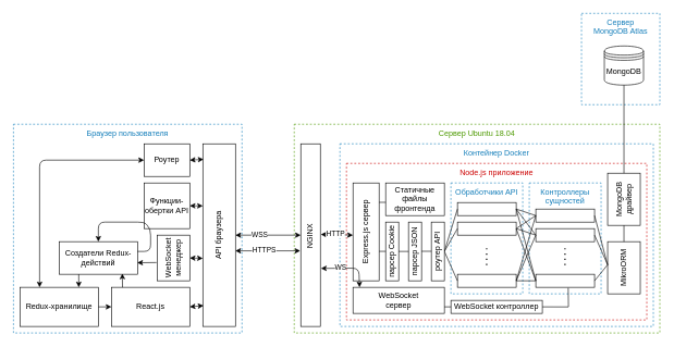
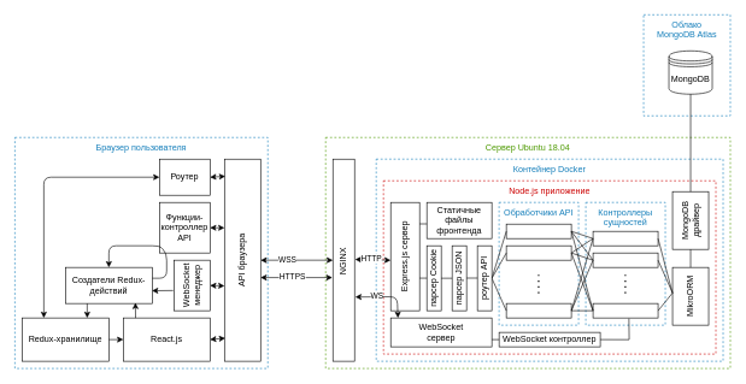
  <mxCell id="0" />
  <mxCell id="1" parent="0" />
  <mxCell id="2" value="Сервер Ubuntu 18.04" style="fillColor=none;dashed=1;verticalAlign=top;fontStyle=0;fontColor=#4D9900;strokeColor=#4D9900;" vertex="1" parent="1"><mxGeometry x="450" y="190" width="560" height="320" as="geometry" /></mxCell>
  <mxCell id="3" value="Контейнер Docker" style="fillColor=none;strokeColor=#147EBA;dashed=1;verticalAlign=top;fontStyle=0;fontColor=#147EBA;" vertex="1" parent="1"><mxGeometry x="520" y="220" width="480" height="280" as="geometry" /></mxCell>
  <mxCell id="4" value="Node.js приложение" style="fillColor=none;dashed=1;verticalAlign=top;fontStyle=0;fontColor=#CC0000;strokeColor=#CC0000;" vertex="1" parent="1"><mxGeometry x="530" y="250" width="460" height="240" as="geometry" /></mxCell>
  <mxCell id="5" value="Обработчики API" style="fillColor=none;strokeColor=#147EBA;dashed=1;verticalAlign=top;fontStyle=0;fontColor=#147EBA;" vertex="1" parent="1"><mxGeometry x="690" y="280" width="110" height="170" as="geometry" /></mxCell>
- <mxCell id="6" value="Сервер&#10;MongoDB Atlas" style="fillColor=none;strokeColor=#147EBA;dashed=1;verticalAlign=top;fontStyle=0;fontColor=#147EBA;" vertex="1" parent="1"><mxGeometry x="890" y="20" width="120" height="140" as="geometry" /></mxCell>
+ <mxCell id="6" value="Облако&#10;MongoDB Atlas" style="fillColor=none;strokeColor=#147EBA;dashed=1;verticalAlign=top;fontStyle=0;fontColor=#147EBA;" vertex="1" parent="1"><mxGeometry x="890" y="20" width="120" height="140" as="geometry" /></mxCell>
  <mxCell id="7" value="" style="shape=datastore;whiteSpace=wrap;html=1;" vertex="1" parent="1"><mxGeometry x="925" y="70" width="60" height="60" as="geometry" /></mxCell>
  <mxCell id="8" value="MongoDB" style="text;html=1;strokeColor=none;fillColor=none;align=center;verticalAlign=middle;whiteSpace=wrap;rounded=0;" vertex="1" parent="1"><mxGeometry x="900" y="100" width="110" height="20" as="geometry" /></mxCell>
  <mxCell id="9" value="NGINX&amp;nbsp;" style="rounded=0;whiteSpace=wrap;html=1;horizontal=0;" vertex="1" parent="1"><mxGeometry x="460" y="220" width="30" height="280" as="geometry" /></mxCell>
  <mxCell id="10" value="Express.js сервер" style="rounded=0;whiteSpace=wrap;html=1;horizontal=0;" vertex="1" parent="1"><mxGeometry x="540" y="280" width="40" height="150" as="geometry" /></mxCell>
  <mxCell id="11" value="Статичные файлы фронтенда" style="rounded=0;whiteSpace=wrap;html=1;" vertex="1" parent="1"><mxGeometry x="590" y="280" width="90" height="50" as="geometry" /></mxCell>
  <mxCell id="12" value="WebSocket&lt;br&gt;сервер" style="rounded=0;whiteSpace=wrap;html=1;" vertex="1" parent="1"><mxGeometry x="540" y="440" width="140" height="40" as="geometry" /></mxCell>
  <mxCell id="13" value="" style="rounded=0;whiteSpace=wrap;html=1;" vertex="1" parent="1"><mxGeometry x="700" y="310" width="90" height="20" as="geometry" /></mxCell>
  <mxCell id="14" value="" style="rounded=0;whiteSpace=wrap;html=1;" vertex="1" parent="1"><mxGeometry x="700" y="340" width="90" height="20" as="geometry" /></mxCell>
  <mxCell id="15" value="" style="rounded=0;whiteSpace=wrap;html=1;" vertex="1" parent="1"><mxGeometry x="700" y="420" width="90" height="20" as="geometry" /></mxCell>
  <mxCell id="16" value="парсер JSON" style="rounded=0;whiteSpace=wrap;html=1;horizontal=0;" vertex="1" parent="1"><mxGeometry x="625" y="340" width="20" height="90" as="geometry" /></mxCell>
  <mxCell id="17" value="парсер Cookie" style="rounded=0;whiteSpace=wrap;html=1;horizontal=0;" vertex="1" parent="1"><mxGeometry x="590" y="340" width="20" height="90" as="geometry" /></mxCell>
  <mxCell id="18" value="" style="endArrow=none;dashed=1;html=1;dashPattern=1 3;strokeWidth=2;" edge="1" parent="1"><mxGeometry width="50" height="50" relative="1" as="geometry"><mxPoint x="744.71" y="380" as="sourcePoint" /><mxPoint x="744.71" y="410" as="targetPoint" /><Array as="points" /></mxGeometry></mxCell>
  <mxCell id="19" value="Контроллеры&#10;сущностей" style="fillColor=none;strokeColor=#147EBA;dashed=1;verticalAlign=top;fontStyle=0;fontColor=#147EBA;" vertex="1" parent="1"><mxGeometry x="810" y="280" width="110" height="170" as="geometry" /></mxCell>
  <mxCell id="20" value="" style="rounded=0;whiteSpace=wrap;html=1;" vertex="1" parent="1"><mxGeometry x="820" y="320" width="90" height="20" as="geometry" /></mxCell>
  <mxCell id="21" value="" style="rounded=0;whiteSpace=wrap;html=1;" vertex="1" parent="1"><mxGeometry x="820" y="350" width="90" height="20" as="geometry" /></mxCell>
  <mxCell id="22" value="" style="rounded=0;whiteSpace=wrap;html=1;" vertex="1" parent="1"><mxGeometry x="820" y="420" width="90" height="20" as="geometry" /></mxCell>
  <mxCell id="23" value="" style="endArrow=none;dashed=1;html=1;dashPattern=1 3;strokeWidth=2;fontColor=#CC0000;" edge="1" parent="1"><mxGeometry width="50" height="50" relative="1" as="geometry"><mxPoint x="864.71" y="380" as="sourcePoint" /><mxPoint x="864.71" y="410" as="targetPoint" /><Array as="points" /></mxGeometry></mxCell>
  <mxCell id="24" value="WebSocket контроллер" style="rounded=0;whiteSpace=wrap;html=1;" vertex="1" parent="1"><mxGeometry x="690" y="460" width="140" height="20" as="geometry" /></mxCell>
  <mxCell id="25" value="MikroORM" style="rounded=0;whiteSpace=wrap;html=1;horizontal=0;" vertex="1" parent="1"><mxGeometry x="930" y="370" width="50" height="80" as="geometry" /></mxCell>
  <mxCell id="26" value="MongoDB&lt;br&gt;драйвер" style="rounded=0;whiteSpace=wrap;html=1;horizontal=0;" vertex="1" parent="1"><mxGeometry x="930" y="265" width="50" height="80" as="geometry" /></mxCell>
  <mxCell id="27" value="" style="endArrow=none;html=1;fontColor=#CC0000;exitX=1;exitY=0.75;exitDx=0;exitDy=0;" edge="1" parent="1" source="12"><mxGeometry width="50" height="50" relative="1" as="geometry"><mxPoint x="640" y="520" as="sourcePoint" /><mxPoint x="690" y="470" as="targetPoint" /></mxGeometry></mxCell>
  <mxCell id="28" value="" style="endArrow=none;html=1;fontColor=#CC0000;entryX=0;entryY=0.5;entryDx=0;entryDy=0;" edge="1" parent="1" source="17" target="16"><mxGeometry width="50" height="50" relative="1" as="geometry"><mxPoint x="590" y="435" as="sourcePoint" /><mxPoint x="630" y="385" as="targetPoint" /></mxGeometry></mxCell>
  <mxCell id="29" value="" style="endArrow=none;html=1;fontColor=#CC0000;" edge="1" parent="1"><mxGeometry width="50" height="50" relative="1" as="geometry"><mxPoint x="580" y="384.86" as="sourcePoint" /><mxPoint x="590" y="384.86" as="targetPoint" /></mxGeometry></mxCell>
  <mxCell id="30" value="" style="endArrow=none;html=1;fontColor=#CC0000;" edge="1" parent="1"><mxGeometry width="50" height="50" relative="1" as="geometry"><mxPoint x="580" y="309.72" as="sourcePoint" /><mxPoint x="590" y="309.72" as="targetPoint" /></mxGeometry></mxCell>
  <mxCell id="31" value="" style="endArrow=none;html=1;fontColor=#CC0000;entryX=0;entryY=0.5;entryDx=0;entryDy=0;" edge="1" parent="1" target="13"><mxGeometry width="50" height="50" relative="1" as="geometry"><mxPoint x="680" y="385" as="sourcePoint" /><mxPoint x="730" y="335" as="targetPoint" /></mxGeometry></mxCell>
  <mxCell id="32" value="" style="endArrow=none;html=1;fontColor=#CC0000;entryX=0;entryY=0.5;entryDx=0;entryDy=0;" edge="1" parent="1" target="14"><mxGeometry width="50" height="50" relative="1" as="geometry"><mxPoint x="680" y="385" as="sourcePoint" /><mxPoint x="730" y="335" as="targetPoint" /></mxGeometry></mxCell>
  <mxCell id="33" value="" style="endArrow=none;html=1;fontColor=#CC0000;entryX=0;entryY=0.5;entryDx=0;entryDy=0;" edge="1" parent="1" target="15"><mxGeometry width="50" height="50" relative="1" as="geometry"><mxPoint x="680" y="385" as="sourcePoint" /><mxPoint x="730" y="335" as="targetPoint" /></mxGeometry></mxCell>
  <mxCell id="34" value="роутер API" style="rounded=0;whiteSpace=wrap;html=1;horizontal=0;" vertex="1" parent="1"><mxGeometry x="660" y="340" width="20" height="90" as="geometry" /></mxCell>
  <mxCell id="35" value="" style="endArrow=none;html=1;fontColor=#CC0000;entryX=0;entryY=0.5;entryDx=0;entryDy=0;" edge="1" parent="1"><mxGeometry width="50" height="50" relative="1" as="geometry"><mxPoint x="645" y="384.76" as="sourcePoint" /><mxPoint x="660" y="384.76" as="targetPoint" /></mxGeometry></mxCell>
  <mxCell id="36" value="" style="endArrow=none;html=1;strokeColor=#000000;fontColor=#000000;exitX=1;exitY=0.5;exitDx=0;exitDy=0;" edge="1" parent="1" source="15"><mxGeometry width="50" height="50" relative="1" as="geometry"><mxPoint x="770" y="380" as="sourcePoint" /><mxPoint x="820" y="330" as="targetPoint" /></mxGeometry></mxCell>
  <mxCell id="37" value="" style="endArrow=none;html=1;strokeColor=#000000;fontColor=#000000;exitX=1;exitY=0.5;exitDx=0;exitDy=0;entryX=0;entryY=0.5;entryDx=0;entryDy=0;" edge="1" parent="1" source="13" target="20"><mxGeometry width="50" height="50" relative="1" as="geometry"><mxPoint x="790" y="390" as="sourcePoint" /><mxPoint x="840" y="340" as="targetPoint" /></mxGeometry></mxCell>
  <mxCell id="38" value="" style="endArrow=none;html=1;strokeColor=#000000;fontColor=#000000;exitX=1;exitY=0.5;exitDx=0;exitDy=0;" edge="1" parent="1" source="14"><mxGeometry width="50" height="50" relative="1" as="geometry"><mxPoint x="770" y="380" as="sourcePoint" /><mxPoint x="820" y="330" as="targetPoint" /></mxGeometry></mxCell>
  <mxCell id="39" value="" style="endArrow=none;html=1;strokeColor=#000000;fontColor=#000000;entryX=0;entryY=0.5;entryDx=0;entryDy=0;" edge="1" parent="1" target="21"><mxGeometry width="50" height="50" relative="1" as="geometry"><mxPoint x="790" y="320" as="sourcePoint" /><mxPoint x="830" y="360" as="targetPoint" /></mxGeometry></mxCell>
  <mxCell id="40" value="" style="endArrow=none;html=1;strokeColor=#000000;fontColor=#000000;entryX=0;entryY=0.5;entryDx=0;entryDy=0;exitX=1;exitY=0.5;exitDx=0;exitDy=0;" edge="1" parent="1" source="14" target="21"><mxGeometry width="50" height="50" relative="1" as="geometry"><mxPoint x="780" y="420" as="sourcePoint" /><mxPoint x="830" y="370" as="targetPoint" /></mxGeometry></mxCell>
  <mxCell id="41" value="" style="endArrow=none;html=1;strokeColor=#000000;fontColor=#000000;entryX=0;entryY=0.5;entryDx=0;entryDy=0;exitX=1;exitY=0.5;exitDx=0;exitDy=0;" edge="1" parent="1" source="15" target="21"><mxGeometry width="50" height="50" relative="1" as="geometry"><mxPoint x="780" y="420" as="sourcePoint" /><mxPoint x="830" y="370" as="targetPoint" /></mxGeometry></mxCell>
  <mxCell id="42" value="" style="endArrow=none;html=1;strokeColor=#000000;fontColor=#000000;entryX=0;entryY=0.5;entryDx=0;entryDy=0;" edge="1" parent="1" target="22"><mxGeometry width="50" height="50" relative="1" as="geometry"><mxPoint x="790" y="320" as="sourcePoint" /><mxPoint x="800" y="370" as="targetPoint" /></mxGeometry></mxCell>
  <mxCell id="43" value="" style="endArrow=none;html=1;strokeColor=#000000;fontColor=#000000;entryX=0;entryY=0.5;entryDx=0;entryDy=0;" edge="1" parent="1" target="22"><mxGeometry width="50" height="50" relative="1" as="geometry"><mxPoint x="790" y="350" as="sourcePoint" /><mxPoint x="790" y="400" as="targetPoint" /></mxGeometry></mxCell>
  <mxCell id="44" value="" style="endArrow=none;html=1;strokeColor=#000000;fontColor=#000000;exitX=1;exitY=0.5;exitDx=0;exitDy=0;" edge="1" parent="1" source="15"><mxGeometry width="50" height="50" relative="1" as="geometry"><mxPoint x="690" y="450" as="sourcePoint" /><mxPoint x="820" y="430" as="targetPoint" /></mxGeometry></mxCell>
  <mxCell id="45" value="" style="endArrow=none;html=1;strokeColor=#000000;fontColor=#000000;entryX=0.739;entryY=0.917;entryDx=0;entryDy=0;entryPerimeter=0;" edge="1" parent="1" target="4"><mxGeometry width="50" height="50" relative="1" as="geometry"><mxPoint x="830" y="470" as="sourcePoint" /><mxPoint x="880" y="420" as="targetPoint" /></mxGeometry></mxCell>
  <mxCell id="46" value="" style="endArrow=none;html=1;strokeColor=#000000;fontColor=#000000;entryX=0.552;entryY=1.043;entryDx=0;entryDy=0;entryPerimeter=0;" edge="1" parent="1" target="22"><mxGeometry width="50" height="50" relative="1" as="geometry"><mxPoint x="870" y="470" as="sourcePoint" /><mxPoint x="920" y="420" as="targetPoint" /></mxGeometry></mxCell>
  <mxCell id="47" value="" style="endArrow=none;html=1;strokeColor=#000000;fontColor=#000000;exitX=1;exitY=0.5;exitDx=0;exitDy=0;entryX=0.012;entryY=0.433;entryDx=0;entryDy=0;entryPerimeter=0;" edge="1" parent="1" source="22" target="25"><mxGeometry width="50" height="50" relative="1" as="geometry"><mxPoint x="910" y="480" as="sourcePoint" /><mxPoint x="960" y="430" as="targetPoint" /></mxGeometry></mxCell>
  <mxCell id="48" value="" style="endArrow=none;html=1;strokeColor=#000000;fontColor=#000000;entryX=0.003;entryY=0.445;entryDx=0;entryDy=0;entryPerimeter=0;exitX=1;exitY=0.5;exitDx=0;exitDy=0;" edge="1" parent="1" source="21" target="25"><mxGeometry width="50" height="50" relative="1" as="geometry"><mxPoint x="870" y="440" as="sourcePoint" /><mxPoint x="920" y="390" as="targetPoint" /></mxGeometry></mxCell>
  <mxCell id="49" value="" style="endArrow=none;html=1;strokeColor=#000000;fontColor=#000000;entryX=-0.007;entryY=0.433;entryDx=0;entryDy=0;entryPerimeter=0;exitX=1;exitY=0.5;exitDx=0;exitDy=0;" edge="1" parent="1" source="20" target="25"><mxGeometry width="50" height="50" relative="1" as="geometry"><mxPoint x="870" y="440" as="sourcePoint" /><mxPoint x="920" y="390" as="targetPoint" /></mxGeometry></mxCell>
  <mxCell id="50" value="" style="endArrow=none;html=1;strokeColor=#000000;fontColor=#000000;entryX=0.5;entryY=1;entryDx=0;entryDy=0;exitX=0.5;exitY=0;exitDx=0;exitDy=0;" edge="1" parent="1" source="25" target="26"><mxGeometry width="50" height="50" relative="1" as="geometry"><mxPoint x="900" y="410" as="sourcePoint" /><mxPoint x="950" y="360" as="targetPoint" /></mxGeometry></mxCell>
  <mxCell id="51" value="" style="endArrow=none;html=1;strokeColor=#000000;fontColor=#000000;entryX=0.5;entryY=1;entryDx=0;entryDy=0;exitX=0.5;exitY=0;exitDx=0;exitDy=0;" edge="1" parent="1" source="26" target="7"><mxGeometry width="50" height="50" relative="1" as="geometry"><mxPoint x="740" y="220" as="sourcePoint" /><mxPoint x="790" y="170" as="targetPoint" /></mxGeometry></mxCell>
  <mxCell id="52" value="Браузер пользователя" style="fillColor=none;strokeColor=#147EBA;dashed=1;verticalAlign=top;fontStyle=0;fontColor=#147EBA;" vertex="1" parent="1"><mxGeometry x="20" y="190" width="350" height="320" as="geometry" /></mxCell>
  <mxCell id="53" value="API браузера" style="rounded=0;whiteSpace=wrap;html=1;strokeColor=#000000;fontColor=#000000;horizontal=0;" vertex="1" parent="1"><mxGeometry x="310" y="220" width="50" height="280" as="geometry" /></mxCell>
  <mxCell id="54" value="React.js" style="rounded=0;whiteSpace=wrap;html=1;strokeColor=#000000;fontColor=#000000;" vertex="1" parent="1"><mxGeometry x="170" y="440" width="120" height="60" as="geometry" /></mxCell>
  <mxCell id="55" value="Redux-хранилище" style="rounded=0;whiteSpace=wrap;html=1;strokeColor=#000000;fontColor=#000000;" vertex="1" parent="1"><mxGeometry x="30" y="440" width="120" height="60" as="geometry" /></mxCell>
  <mxCell id="56" value="" style="endArrow=classic;html=1;strokeColor=#000000;fontColor=#000000;exitX=1;exitY=0.5;exitDx=0;exitDy=0;entryX=0;entryY=0.5;entryDx=0;entryDy=0;" edge="1" parent="1" source="55" target="54"><mxGeometry width="50" height="50" relative="1" as="geometry"><mxPoint x="260" y="380" as="sourcePoint" /><mxPoint x="310" y="330" as="targetPoint" /></mxGeometry></mxCell>
  <mxCell id="57" value="Создатели Redux-действий" style="rounded=0;whiteSpace=wrap;html=1;strokeColor=#000000;fontColor=#000000;" vertex="1" parent="1"><mxGeometry x="90" y="370" width="120" height="50" as="geometry" /></mxCell>
  <mxCell id="58" value="" style="endArrow=classic;startArrow=classic;html=1;strokeColor=#000000;fontColor=#000000;exitX=1;exitY=0.5;exitDx=0;exitDy=0;" edge="1" parent="1" source="54"><mxGeometry width="50" height="50" relative="1" as="geometry"><mxPoint x="270" y="510" as="sourcePoint" /><mxPoint x="311" y="468" as="targetPoint" /></mxGeometry></mxCell>
  <mxCell id="59" value="" style="endArrow=classic;html=1;strokeColor=#000000;fontColor=#000000;entryX=0.806;entryY=0.98;entryDx=0;entryDy=0;entryPerimeter=0;" edge="1" parent="1" target="57"><mxGeometry width="50" height="50" relative="1" as="geometry"><mxPoint x="187" y="440" as="sourcePoint" /><mxPoint x="240" y="420" as="targetPoint" /></mxGeometry></mxCell>
  <mxCell id="60" value="" style="endArrow=classic;html=1;strokeColor=#000000;fontColor=#000000;entryX=0.75;entryY=0;entryDx=0;entryDy=0;exitX=0.25;exitY=1;exitDx=0;exitDy=0;" edge="1" parent="1" source="57" target="55"><mxGeometry width="50" height="50" relative="1" as="geometry"><mxPoint x="20" y="370" as="sourcePoint" /><mxPoint x="70" y="320" as="targetPoint" /></mxGeometry></mxCell>
- <mxCell id="61" value="Функции-обертки API" style="rounded=0;whiteSpace=wrap;html=1;strokeColor=#000000;fontColor=#000000;" vertex="1" parent="1"><mxGeometry x="220" y="280" width="70" height="70" as="geometry" /></mxCell>
+ <mxCell id="61" value="Функции-контроллер API" style="rounded=0;whiteSpace=wrap;html=1;strokeColor=#000000;fontColor=#000000;" vertex="1" parent="1"><mxGeometry x="220" y="280" width="70" height="70" as="geometry" /></mxCell>
  <mxCell id="62" value="" style="endArrow=classic;startArrow=classic;html=1;strokeColor=#000000;fontColor=#000000;entryX=0;entryY=0.34;entryDx=0;entryDy=0;entryPerimeter=0;exitX=1;exitY=0.5;exitDx=0;exitDy=0;" edge="1" parent="1" source="61" target="53"><mxGeometry width="50" height="50" relative="1" as="geometry"><mxPoint x="210" y="360" as="sourcePoint" /><mxPoint x="260" y="310" as="targetPoint" /></mxGeometry></mxCell>
  <mxCell id="63" value="" style="endArrow=classic;html=1;strokeColor=#000000;fontColor=#000000;entryX=0.5;entryY=0;entryDx=0;entryDy=0;" edge="1" parent="1" target="57"><mxGeometry width="50" height="50" relative="1" as="geometry"><mxPoint x="210" y="385" as="sourcePoint" /><mxPoint x="260" y="335" as="targetPoint" /><Array as="points"><mxPoint x="230" y="385" /><mxPoint x="230" y="350" /><mxPoint x="220" y="340" /><mxPoint x="150" y="340" /></Array></mxGeometry></mxCell>
  <mxCell id="64" value="WebSocket&lt;br&gt;менеджер" style="rounded=0;whiteSpace=wrap;html=1;strokeColor=#000000;fontColor=#000000;horizontal=0;" vertex="1" parent="1"><mxGeometry x="240" y="360" width="50" height="70" as="geometry" /></mxCell>
  <mxCell id="65" value="" style="endArrow=classic;startArrow=classic;html=1;strokeColor=#000000;fontColor=#000000;exitX=1;exitY=0.5;exitDx=0;exitDy=0;entryX=0;entryY=0.627;entryDx=0;entryDy=0;entryPerimeter=0;" edge="1" parent="1" source="64" target="53"><mxGeometry width="50" height="50" relative="1" as="geometry"><mxPoint x="290" y="430" as="sourcePoint" /><mxPoint x="310" y="380" as="targetPoint" /></mxGeometry></mxCell>
  <mxCell id="66" value="" style="endArrow=classic;html=1;strokeColor=#000000;fontColor=#000000;entryX=0.997;entryY=0.646;entryDx=0;entryDy=0;entryPerimeter=0;" edge="1" parent="1" target="57"><mxGeometry width="50" height="50" relative="1" as="geometry"><mxPoint x="239" y="402" as="sourcePoint" /><mxPoint x="90" y="300" as="targetPoint" /></mxGeometry></mxCell>
  <mxCell id="67" value="Роутер" style="rounded=0;whiteSpace=wrap;html=1;strokeColor=#000000;fontColor=#000000;" vertex="1" parent="1"><mxGeometry x="220" y="220" width="70" height="50" as="geometry" /></mxCell>
  <mxCell id="68" value="" style="endArrow=classic;startArrow=classic;html=1;strokeColor=#000000;fontColor=#000000;entryX=1;entryY=0.5;entryDx=0;entryDy=0;exitX=0.022;exitY=0.085;exitDx=0;exitDy=0;exitPerimeter=0;" edge="1" parent="1" source="53" target="67"><mxGeometry width="50" height="50" relative="1" as="geometry"><mxPoint x="290" y="290" as="sourcePoint" /><mxPoint x="340" y="240" as="targetPoint" /></mxGeometry></mxCell>
  <mxCell id="69" value="" style="endArrow=classic;startArrow=classic;html=1;strokeColor=#000000;fontColor=#000000;exitX=0;exitY=0.5;exitDx=0;exitDy=0;entryX=0.25;entryY=0;entryDx=0;entryDy=0;" edge="1" parent="1" source="67" target="55"><mxGeometry width="50" height="50" relative="1" as="geometry"><mxPoint x="80" y="300" as="sourcePoint" /><mxPoint x="130" y="250" as="targetPoint" /><Array as="points"><mxPoint x="60" y="245" /></Array></mxGeometry></mxCell>
  <mxCell id="70" value="" style="endArrow=classic;startArrow=classic;html=1;strokeColor=#000000;fontColor=#000000;exitX=1;exitY=0.5;exitDx=0;exitDy=0;entryX=0;entryY=0.5;entryDx=0;entryDy=0;" edge="1" parent="1" source="53" target="9"><mxGeometry width="50" height="50" relative="1" as="geometry"><mxPoint x="370" y="420" as="sourcePoint" /><mxPoint x="420" y="370" as="targetPoint" /></mxGeometry></mxCell>
  <mxCell id="71" value="WSS" style="edgeLabel;html=1;align=center;verticalAlign=middle;resizable=0;points=[];fontColor=#000000;" vertex="1" connectable="0" parent="70"><mxGeometry x="-0.278" y="1" relative="1" as="geometry"><mxPoint as="offset" /></mxGeometry></mxCell>
  <mxCell id="72" value="" style="endArrow=classic;startArrow=classic;html=1;strokeColor=#000000;fontColor=#000000;exitX=0.997;exitY=0.586;exitDx=0;exitDy=0;exitPerimeter=0;entryX=-0.024;entryY=0.586;entryDx=0;entryDy=0;entryPerimeter=0;" edge="1" parent="1" source="53" target="9"><mxGeometry width="50" height="50" relative="1" as="geometry"><mxPoint x="390" y="460" as="sourcePoint" /><mxPoint x="440" y="410" as="targetPoint" /></mxGeometry></mxCell>
  <mxCell id="73" value="HTTPS" style="edgeLabel;html=1;align=center;verticalAlign=middle;resizable=0;points=[];fontColor=#000000;" vertex="1" connectable="0" parent="72"><mxGeometry x="-0.114" y="2" relative="1" as="geometry"><mxPoint as="offset" /></mxGeometry></mxCell>
  <mxCell id="74" value="" style="endArrow=classic;startArrow=classic;html=1;strokeColor=#000000;fontColor=#000000;entryX=0.079;entryY=-0.015;entryDx=0;entryDy=0;entryPerimeter=0;" edge="1" parent="1"><mxGeometry width="50" height="50" relative="1" as="geometry"><mxPoint x="491" y="411" as="sourcePoint" /><mxPoint x="550.07" y="440" as="targetPoint" /><Array as="points"><mxPoint x="549.01" y="410.6" /></Array></mxGeometry></mxCell>
  <mxCell id="75" value="WS" style="edgeLabel;html=1;align=center;verticalAlign=middle;resizable=0;points=[];fontColor=#000000;" vertex="1" connectable="0" parent="74"><mxGeometry x="-0.278" y="1" relative="1" as="geometry"><mxPoint x="-2.55" y="-0.27" as="offset" /></mxGeometry></mxCell>
  <mxCell id="76" value="" style="endArrow=classic;startArrow=classic;html=1;strokeColor=#000000;fontColor=#000000;" edge="1" parent="1"><mxGeometry width="50" height="50" relative="1" as="geometry"><mxPoint x="490.72" y="359" as="sourcePoint" /><mxPoint x="540" y="360" as="targetPoint" /><Array as="points" /></mxGeometry></mxCell>
  <mxCell id="77" value="HTTP" style="edgeLabel;html=1;align=center;verticalAlign=middle;resizable=0;points=[];fontColor=#000000;" vertex="1" connectable="0" parent="76"><mxGeometry x="-0.114" y="2" relative="1" as="geometry"><mxPoint as="offset" /></mxGeometry></mxCell>
